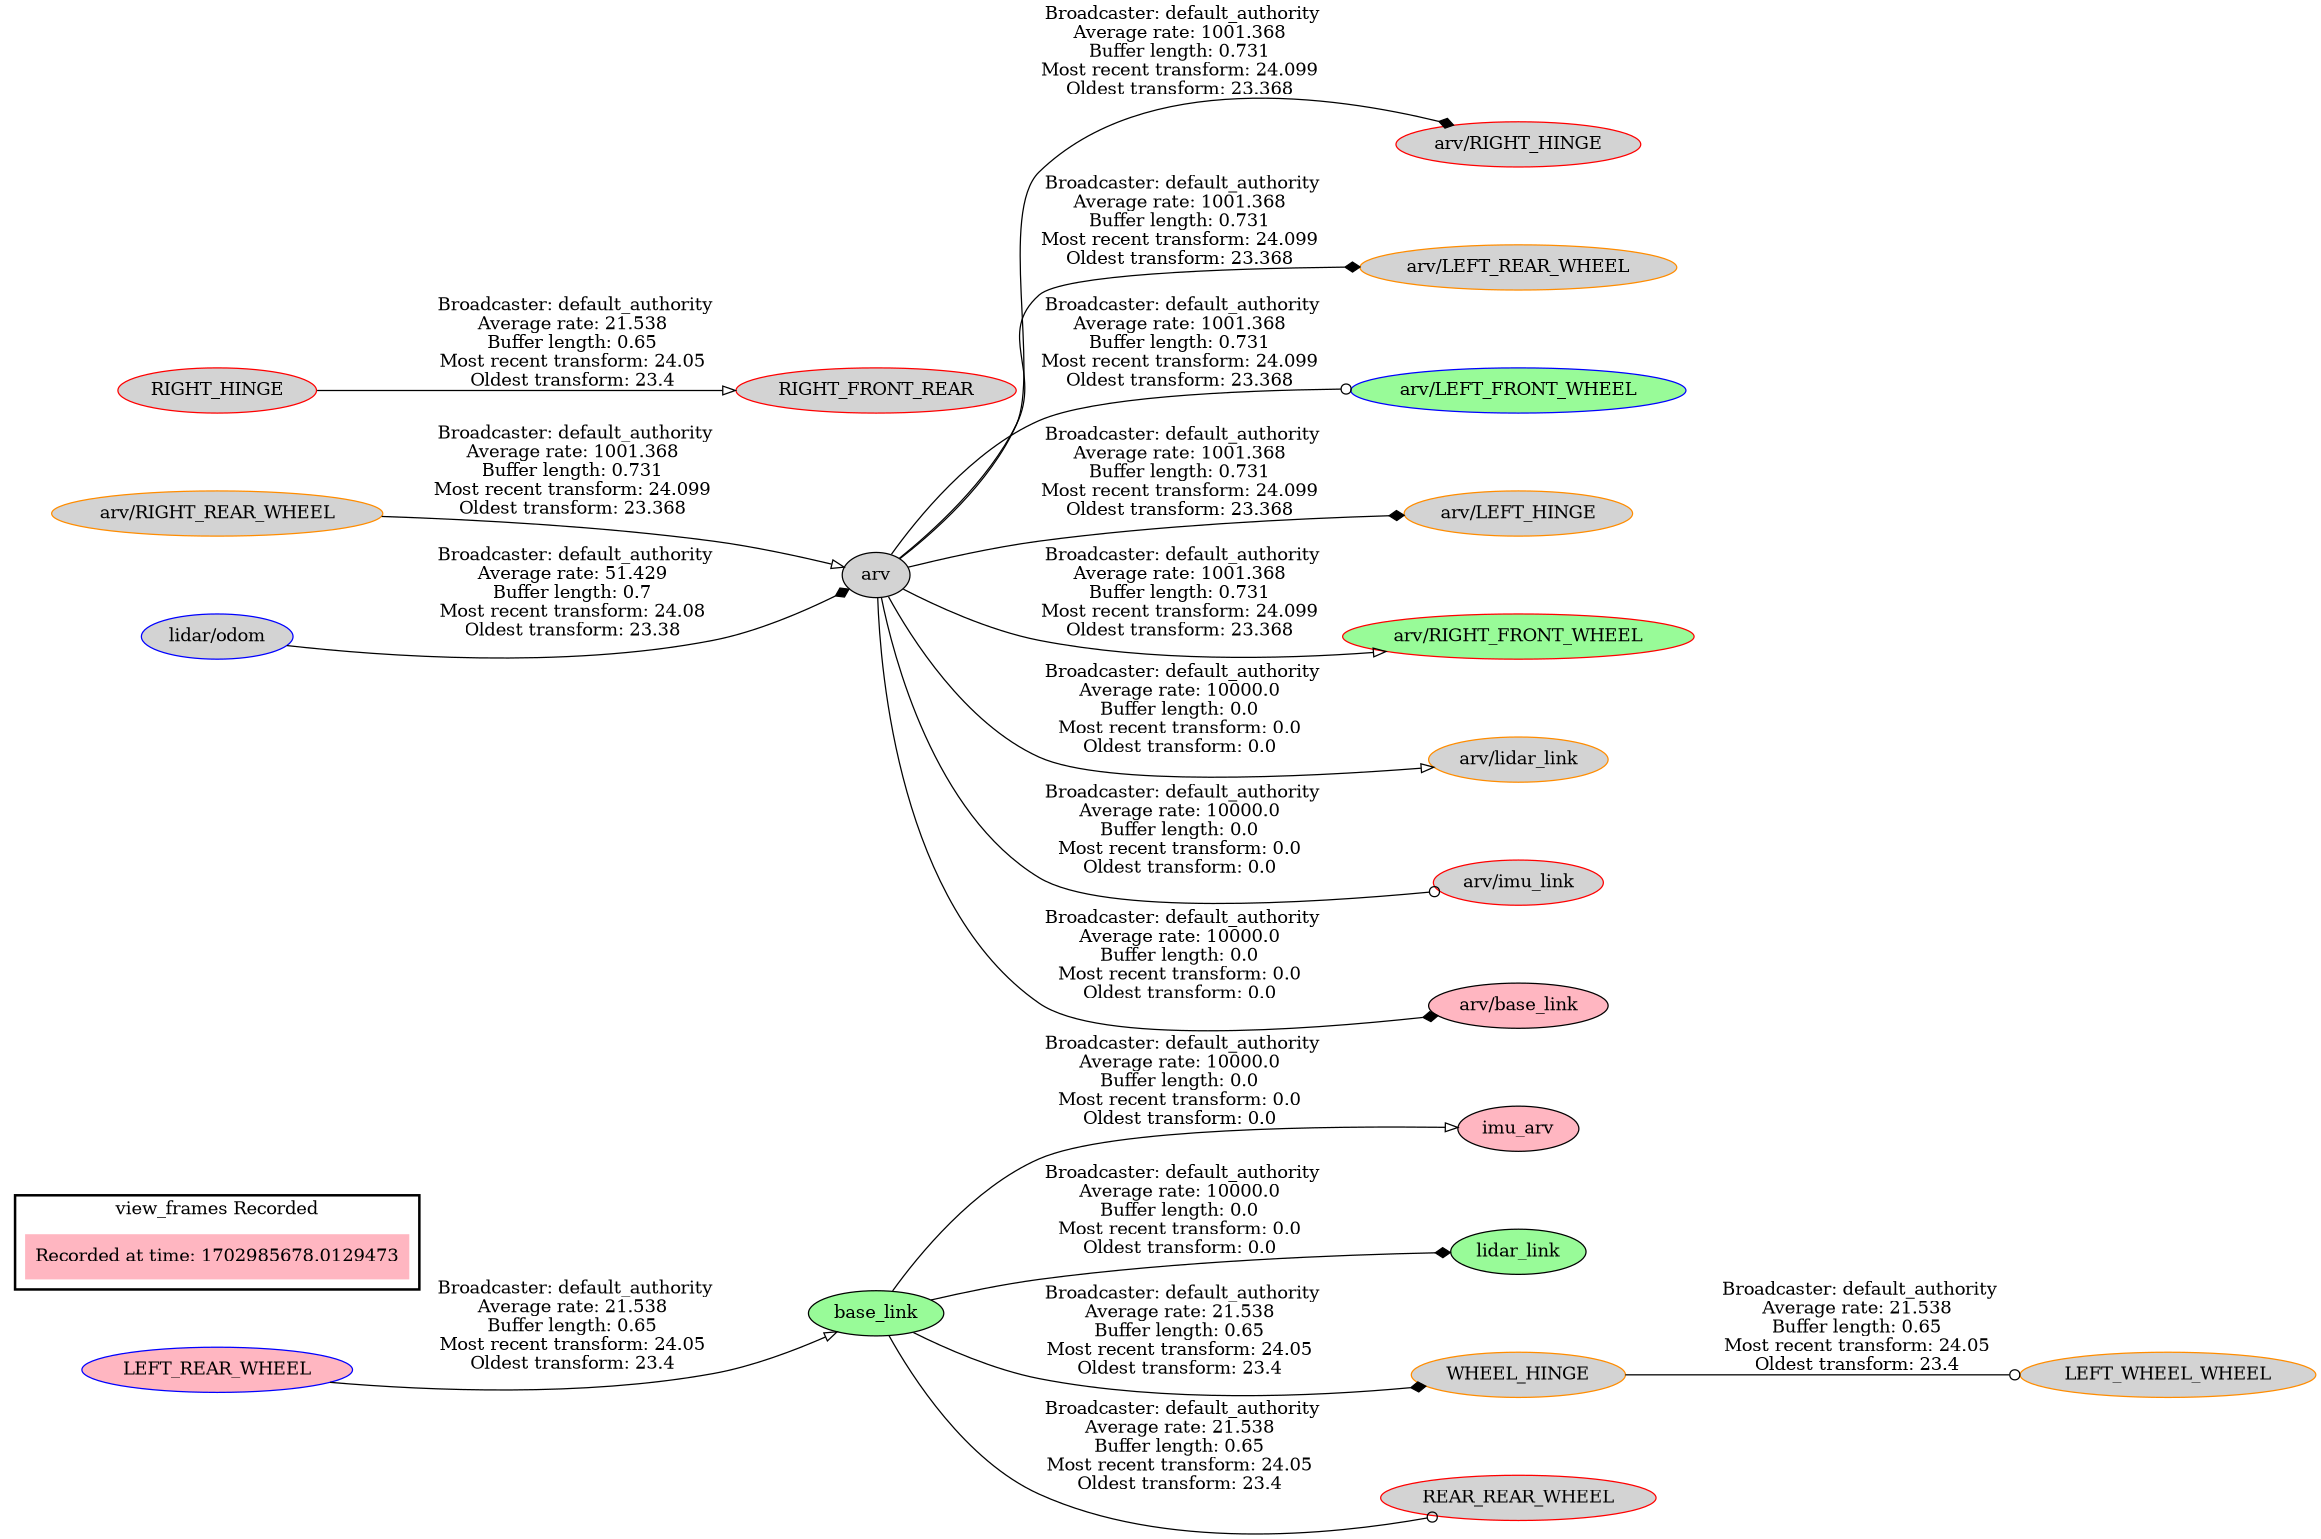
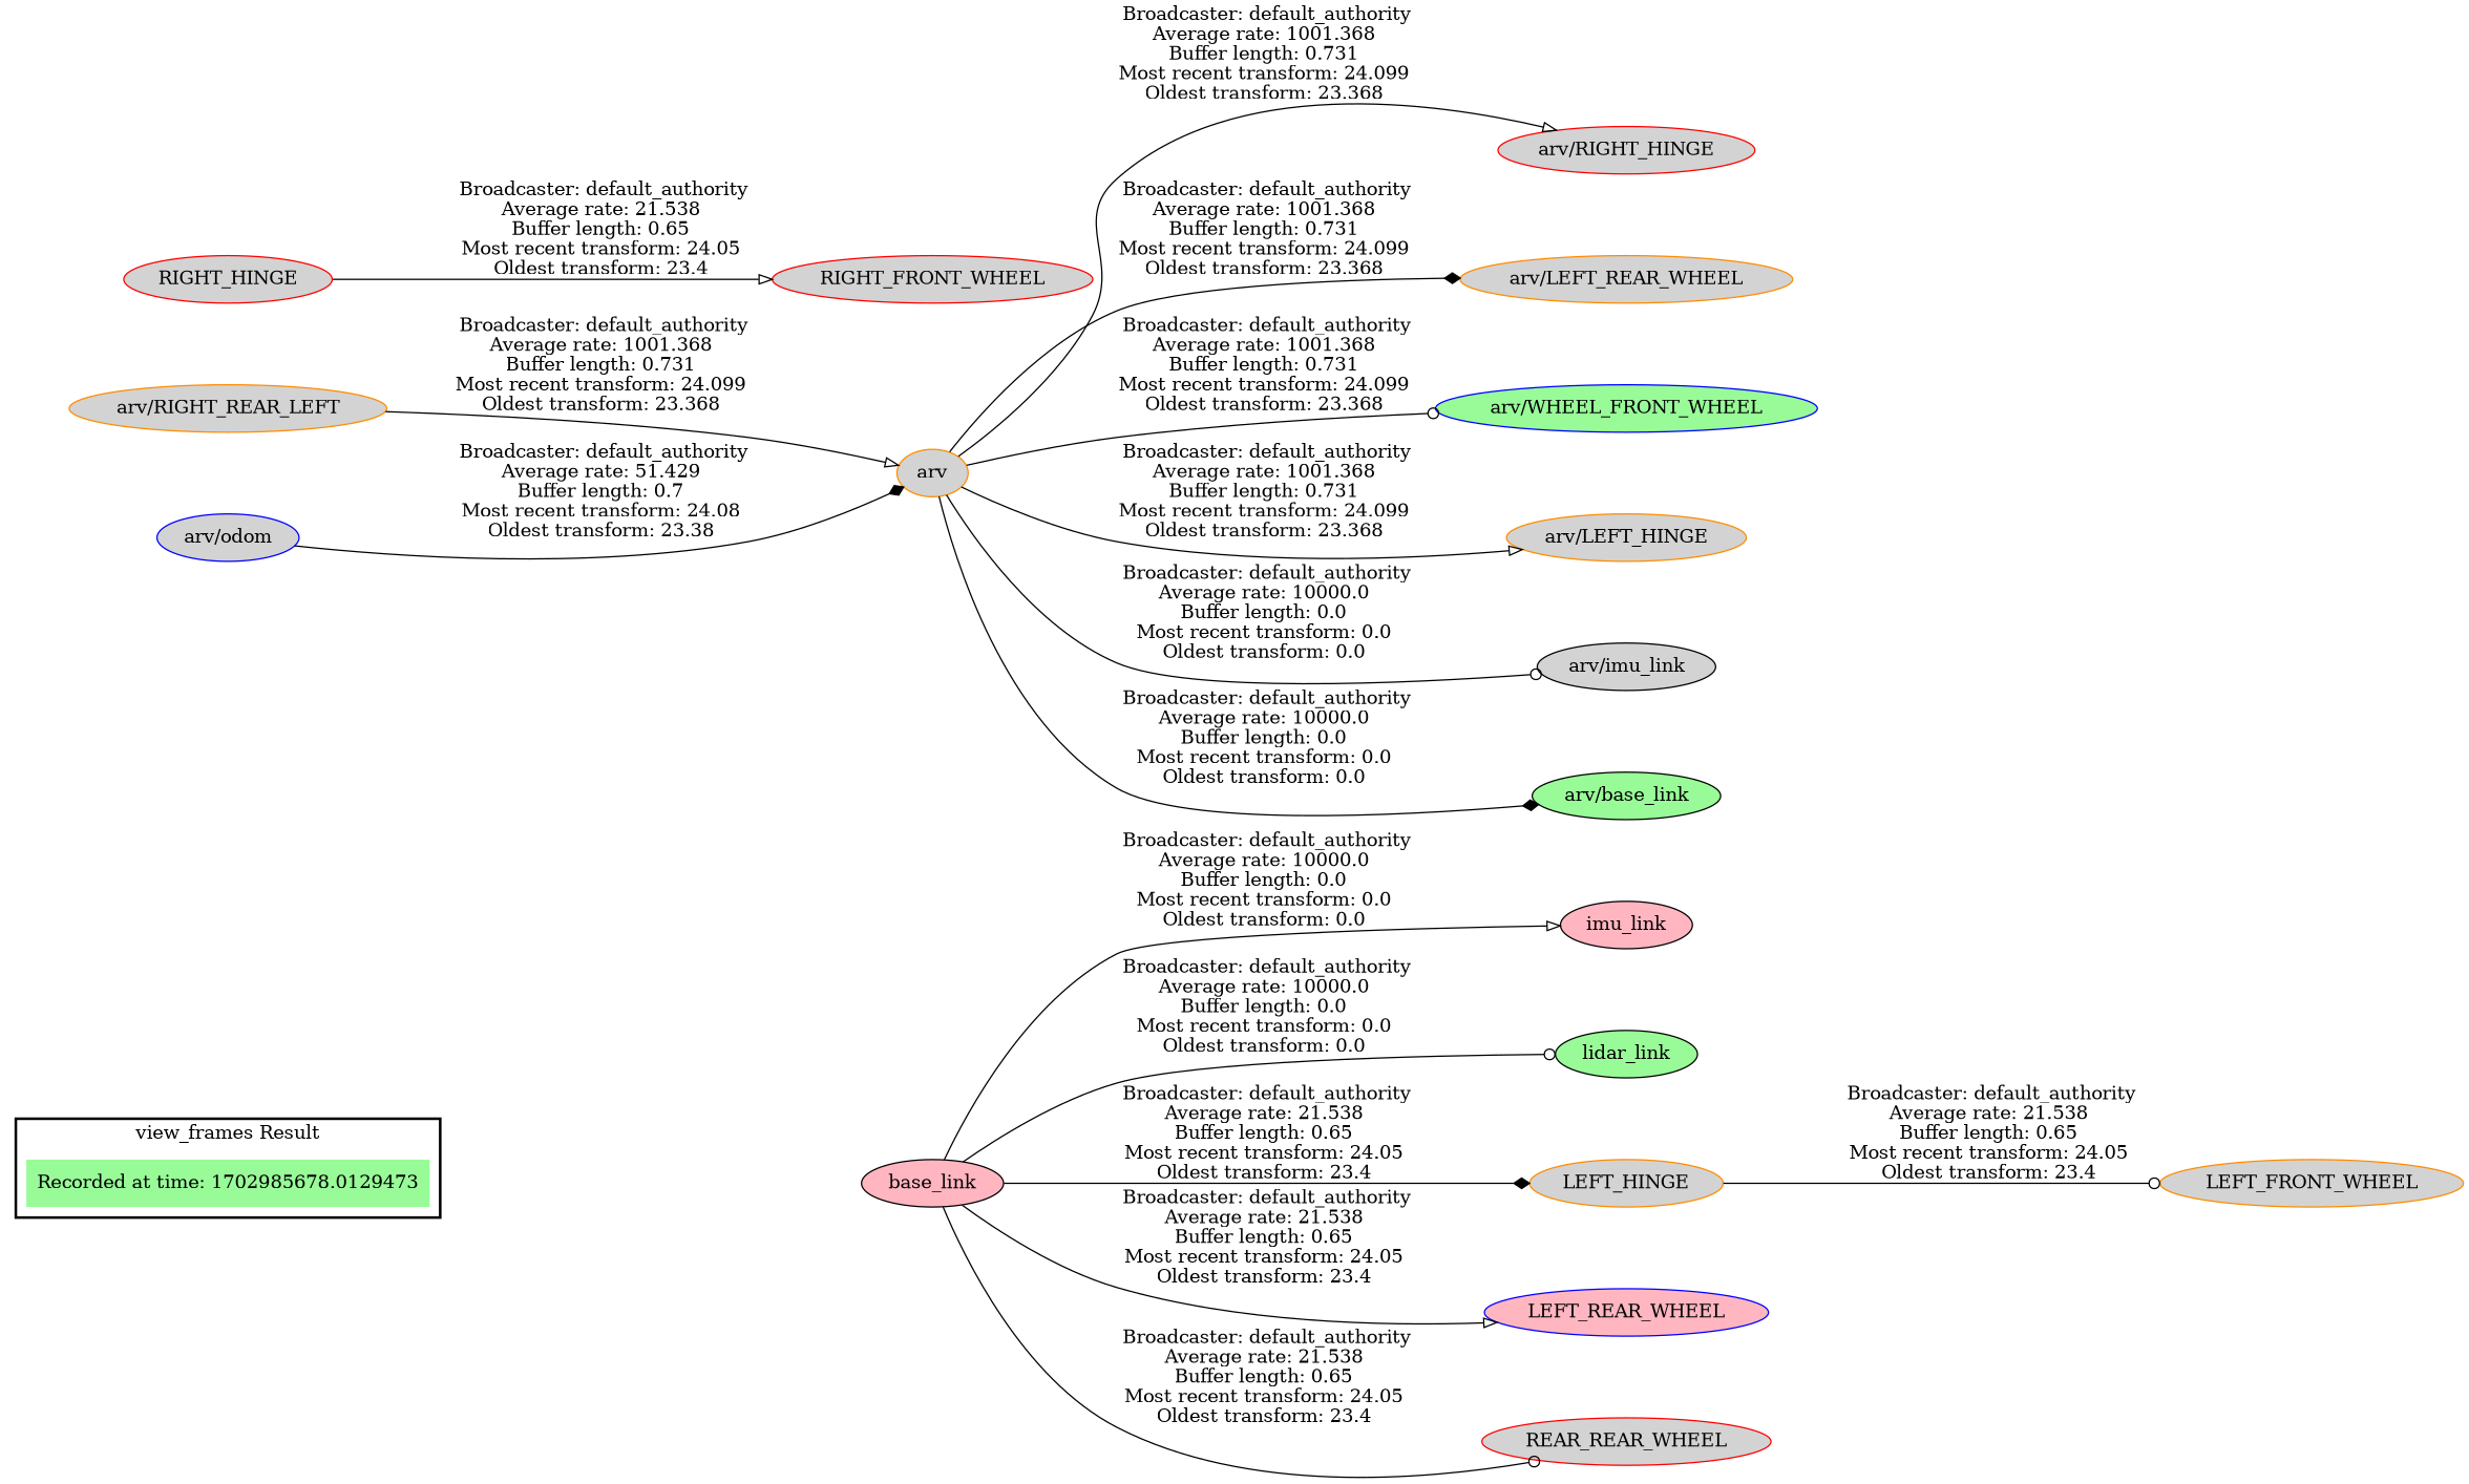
  digraph {
    rankdir=LR
    node [color=red fillcolor=lightgrey style=filled]
    edge [arrowhead=onormal]
-   "Recorded at time: 1702985678.0129473" [color=blue fillcolor=lightpink shape=plaintext]
-   base_link [color=black fillcolor=palegreen]
-   arv [color=black]
+   "Recorded at time: 1702985678.0129473" [color=blue fillcolor=palegreen shape=plaintext]
+   base_link [color=black fillcolor=lightpink]
+   arv [color=darkorange]
    "arv/RIGHT_HINGE"
    "arv/LEFT_REAR_WHEEL" [color=darkorange]
-   "arv/LEFT_FRONT_WHEEL" [color=blue fillcolor=palegreen]
+   "arv/LEFT_FRONT_WHEEL" [color=blue fillcolor=palegreen label="arv/WHEEL_FRONT_WHEEL"]
    "arv/LEFT_HINGE" [color=darkorange]
-   "arv/RIGHT_FRONT_WHEEL" [fillcolor=palegreen]
-   "arv/lidar_link" [color=darkorange]
-   "arv/imu_link"
-   "arv/base_link" [color=black fillcolor=lightpink]
-   "arv/RIGHT_REAR_WHEEL" [color=darkorange]
-   "arv/odom" [color=blue label="lidar/odom"]
-   imu_link [color=black fillcolor=lightpink label=imu_arv]
+   "arv/imu_link" [color=black]
+   "arv/base_link" [color=black fillcolor=palegreen]
+   "arv/RIGHT_REAR_WHEEL" [color=darkorange label="arv/RIGHT_REAR_LEFT"]
+   "arv/odom" [color=blue]
+   imu_link [color=black fillcolor=lightpink]
    lidar_link [color=black fillcolor=palegreen]
-   LEFT_HINGE [color=darkorange label=WHEEL_HINGE]
+   LEFT_HINGE [color=darkorange]
    LEFT_REAR_WHEEL [color=blue fillcolor=lightpink]
    n18 [label=REAR_REAR_WHEEL]
-   LEFT_FRONT_WHEEL [color=darkorange label=LEFT_WHEEL_WHEEL]
+   LEFT_FRONT_WHEEL [color=darkorange]
    RIGHT_HINGE
-   RIGHT_FRONT_WHEEL [label=RIGHT_FRONT_REAR]
+   RIGHT_FRONT_WHEEL
    subgraph cluster_1 {
      color=black
-     label="view_frames Recorded"
+     label="view_frames Result"
      style=bold
      "Recorded at time: 1702985678.0129473"
    }
    "Recorded at time: 1702985678.0129473" -> base_link [style=invis arrowhead=""]
    base_link -> imu_link [label=" Broadcaster: default_authority\nAverage rate: 10000.0\nBuffer length: 0.0\nMost recent transform: 0.0\nOldest transform: 0.0\n"]
-   base_link -> lidar_link [arrowhead=diamond label=" Broadcaster: default_authority\nAverage rate: 10000.0\nBuffer length: 0.0\nMost recent transform: 0.0\nOldest transform: 0.0\n"]
+   base_link -> lidar_link [arrowhead=odot label=" Broadcaster: default_authority\nAverage rate: 10000.0\nBuffer length: 0.0\nMost recent transform: 0.0\nOldest transform: 0.0\n"]
    base_link -> LEFT_HINGE [arrowhead=diamond label=" Broadcaster: default_authority\nAverage rate: 21.538\nBuffer length: 0.65\nMost recent transform: 24.05\nOldest transform: 23.4\n"]
-   LEFT_REAR_WHEEL -> base_link [label=" Broadcaster: default_authority\nAverage rate: 21.538\nBuffer length: 0.65\nMost recent transform: 24.05\nOldest transform: 23.4\n"]
+   base_link -> LEFT_REAR_WHEEL [label=" Broadcaster: default_authority\nAverage rate: 21.538\nBuffer length: 0.65\nMost recent transform: 24.05\nOldest transform: 23.4\n"]
    base_link -> n18 [arrowhead=odot label=" Broadcaster: default_authority\nAverage rate: 21.538\nBuffer length: 0.65\nMost recent transform: 24.05\nOldest transform: 23.4\n"]
-   arv -> "arv/RIGHT_HINGE" [arrowhead=diamond label=" Broadcaster: default_authority\nAverage rate: 1001.368\nBuffer length: 0.731\nMost recent transform: 24.099\nOldest transform: 23.368\n"]
+   arv -> "arv/RIGHT_HINGE" [label=" Broadcaster: default_authority\nAverage rate: 1001.368\nBuffer length: 0.731\nMost recent transform: 24.099\nOldest transform: 23.368\n"]
    arv -> "arv/LEFT_REAR_WHEEL" [arrowhead=diamond label=" Broadcaster: default_authority\nAverage rate: 1001.368\nBuffer length: 0.731\nMost recent transform: 24.099\nOldest transform: 23.368\n"]
    arv -> "arv/LEFT_FRONT_WHEEL" [arrowhead=odot label=" Broadcaster: default_authority\nAverage rate: 1001.368\nBuffer length: 0.731\nMost recent transform: 24.099\nOldest transform: 23.368\n"]
-   arv -> "arv/LEFT_HINGE" [arrowhead=diamond label=" Broadcaster: default_authority\nAverage rate: 1001.368\nBuffer length: 0.731\nMost recent transform: 24.099\nOldest transform: 23.368\n"]
-   arv -> "arv/RIGHT_FRONT_WHEEL" [label=" Broadcaster: default_authority\nAverage rate: 1001.368\nBuffer length: 0.731\nMost recent transform: 24.099\nOldest transform: 23.368\n"]
-   arv -> "arv/lidar_link" [label=" Broadcaster: default_authority\nAverage rate: 10000.0\nBuffer length: 0.0\nMost recent transform: 0.0\nOldest transform: 0.0\n"]
+   arv -> "arv/LEFT_HINGE" [label=" Broadcaster: default_authority\nAverage rate: 1001.368\nBuffer length: 0.731\nMost recent transform: 24.099\nOldest transform: 23.368\n"]
    arv -> "arv/imu_link" [arrowhead=odot label=" Broadcaster: default_authority\nAverage rate: 10000.0\nBuffer length: 0.0\nMost recent transform: 0.0\nOldest transform: 0.0\n"]
    arv -> "arv/base_link" [arrowhead=diamond label=" Broadcaster: default_authority\nAverage rate: 10000.0\nBuffer length: 0.0\nMost recent transform: 0.0\nOldest transform: 0.0\n"]
    "arv/RIGHT_REAR_WHEEL" -> arv [label=" Broadcaster: default_authority\nAverage rate: 1001.368\nBuffer length: 0.731\nMost recent transform: 24.099\nOldest transform: 23.368\n"]
    "arv/odom" -> arv [arrowhead=diamond label=" Broadcaster: default_authority\nAverage rate: 51.429\nBuffer length: 0.7\nMost recent transform: 24.08\nOldest transform: 23.38\n"]
    LEFT_HINGE -> LEFT_FRONT_WHEEL [arrowhead=odot label=" Broadcaster: default_authority\nAverage rate: 21.538\nBuffer length: 0.65\nMost recent transform: 24.05\nOldest transform: 23.4\n"]
    RIGHT_HINGE -> RIGHT_FRONT_WHEEL [label=" Broadcaster: default_authority\nAverage rate: 21.538\nBuffer length: 0.65\nMost recent transform: 24.05\nOldest transform: 23.4\n"]
  }
